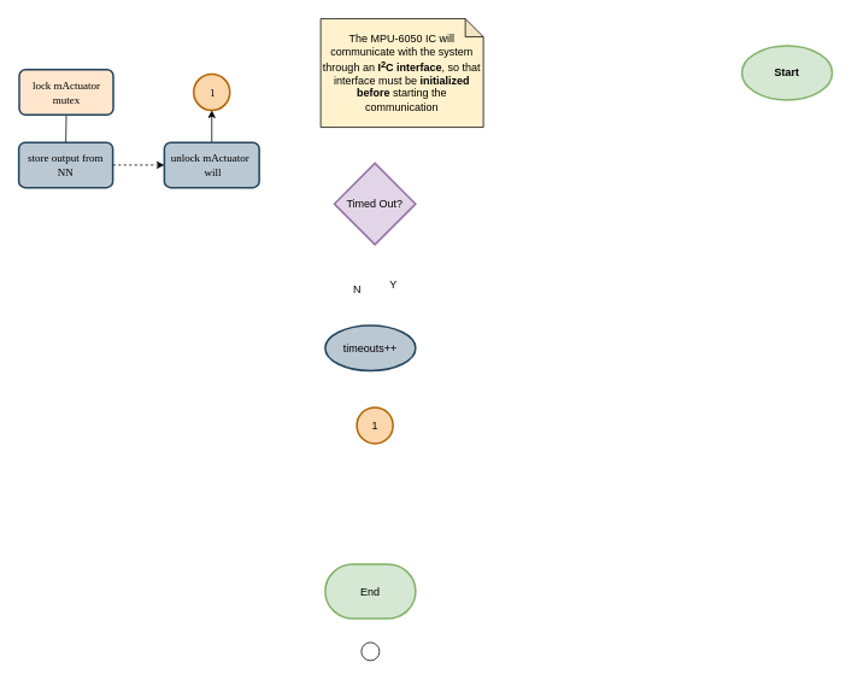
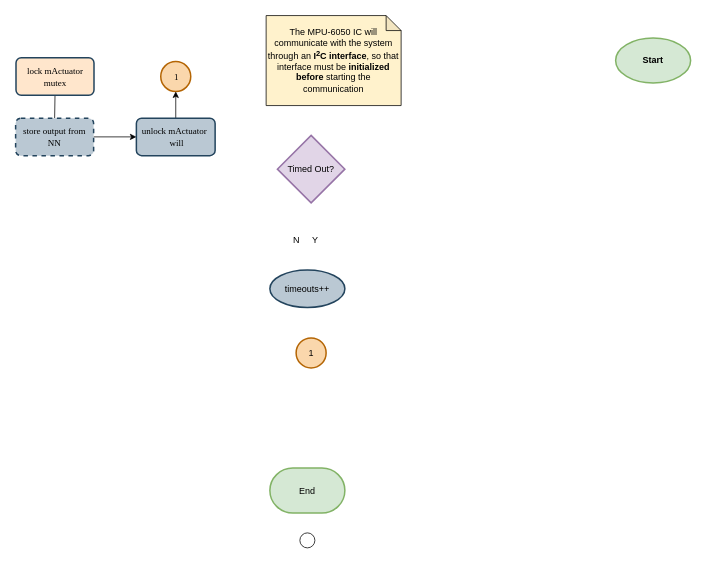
  <mxCell id="0" />
  <mxCell id="1" parent="0" />
  <mxCell id="2" value="Timed Out?" style="strokeWidth=2;html=1;shape=mxgraph.flowchart.decision;whiteSpace=wrap;fillColor=#e1d5e7;strokeColor=#9673a6;" vertex="1" parent="1"><mxGeometry x="369" y="180" width="90" height="90" as="geometry" /></mxCell>
- <mxCell id="3" value="Y" style="text;html=1;align=center;verticalAlign=middle;resizable=0;points=[];;autosize=1;" vertex="1" parent="1"><mxGeometry x="424" y="305" width="20" height="20" as="geometry" /></mxCell>
+ <mxCell id="3" value="Y" style="text;html=1;align=center;verticalAlign=middle;resizable=0;points=[];;autosize=1;" vertex="1" parent="1"><mxGeometry x="409" y="310" width="20" height="20" as="geometry" /></mxCell>
  <mxCell id="4" value="N" style="text;html=1;align=center;verticalAlign=middle;resizable=0;points=[];;autosize=1;" vertex="1" parent="1"><mxGeometry x="384" y="310" width="20" height="20" as="geometry" /></mxCell>
  <mxCell id="5" value="timeouts++" style="ellipse;whiteSpace=wrap;html=1;absoluteArcSize=1;arcSize=14;strokeWidth=2;fillColor=#bac8d3;strokeColor=#23445d;" vertex="1" parent="1"><mxGeometry x="359" y="359.5" width="100" height="50" as="geometry" /></mxCell>
  <mxCell id="6" value="1" style="verticalLabelPosition=middle;verticalAlign=middle;html=1;shape=mxgraph.flowchart.on-page_reference;strokeWidth=2;align=center;labelPosition=center;fillColor=#fad7ac;strokeColor=#b46504;" vertex="1" parent="1"><mxGeometry x="394" y="450" width="40" height="40" as="geometry" /></mxCell>
  <mxCell id="7" value="Start" style="strokeWidth=2;html=1;shape=mxgraph.flowchart.start_1;whiteSpace=wrap;fillColor=#d5e8d4;strokeColor=#82b366;fontStyle=1" vertex="1" parent="1"><mxGeometry x="820" y="50.25" width="100" height="60" as="geometry" /></mxCell>
  <mxCell id="8" value="End" style="strokeWidth=2;html=1;shape=mxgraph.flowchart.terminator;whiteSpace=wrap;fillColor=#d5e8d4;strokeColor=#82b366;" vertex="1" parent="1"><mxGeometry x="359" y="623.5" width="100" height="60" as="geometry" /></mxCell>
  <mxCell id="9" value="The MPU-6050 IC will communicate with the system through an &lt;b&gt;I&lt;sup&gt;2&lt;/sup&gt;C interface&lt;/b&gt;, so that interface must be &lt;b&gt;initialized before&lt;/b&gt; starting the communication" style="shape=note;html=1;backgroundOutline=1;darkOpacity=0.05;size=20;fillColor=#fff2cc;strokeColor=#000000;whiteSpace=wrap;" vertex="1" parent="1"><mxGeometry x="354" y="20.25" width="180" height="120" as="geometry" /></mxCell>
  <mxCell id="10" value="" style="ellipse;whiteSpace=wrap;html=1;aspect=fixed;" vertex="1" parent="1"><mxGeometry x="399" y="710" width="20" height="20" as="geometry" /></mxCell>
  <mxCell id="11" value="1" style="verticalLabelPosition=middle;verticalAlign=middle;html=1;shape=mxgraph.flowchart.on-page_reference;strokeWidth=2;align=center;labelPosition=center;fillColor=#fad7ac;strokeColor=#b46504;fontFamily=Consolas;" vertex="1" parent="1"><mxGeometry x="213.5" y="81.5" width="40" height="40" as="geometry" /></mxCell>
  <mxCell id="12" style="edgeStyle=none;rounded=0;orthogonalLoop=1;jettySize=auto;html=1;exitX=0.5;exitY=1;exitDx=0;exitDy=0;entryX=0.5;entryY=0;entryDx=0;entryDy=0;startArrow=none;startFill=0;endArrow=none;endFill=1;fontFamily=Consolas;" edge="1" parent="1" source="13" target="17"><mxGeometry relative="1" as="geometry" /></mxCell>
  <mxCell id="13" value="lock mActuator mutex" style="rounded=1;whiteSpace=wrap;html=1;absoluteArcSize=1;arcSize=14;strokeWidth=2;fillColor=#ffe6cc;strokeColor=#23445d;fontFamily=Consolas;" vertex="1" parent="1"><mxGeometry x="20.5" y="76.5" width="104" height="50" as="geometry" /></mxCell>
  <mxCell id="14" style="edgeStyle=none;rounded=0;orthogonalLoop=1;jettySize=auto;html=1;exitX=0.5;exitY=0;exitDx=0;exitDy=0;startArrow=none;startFill=0;endArrow=classic;endFill=1;fontFamily=Consolas;" edge="1" parent="1" source="15" target="11"><mxGeometry relative="1" as="geometry" /></mxCell>
  <mxCell id="15" value="unlock mActuator&amp;nbsp;&lt;br&gt;&amp;nbsp;will" style="rounded=1;whiteSpace=wrap;html=1;absoluteArcSize=1;arcSize=14;strokeWidth=2;fillColor=#bac8d3;strokeColor=#23445d;fontFamily=Consolas;" vertex="1" parent="1"><mxGeometry x="181" y="157" width="105" height="50" as="geometry" /></mxCell>
- <mxCell id="16" style="edgeStyle=none;rounded=0;orthogonalLoop=1;jettySize=auto;html=1;exitX=1;exitY=0.5;exitDx=0;exitDy=0;entryX=0;entryY=0.5;entryDx=0;entryDy=0;startArrow=none;startFill=0;endArrow=classic;endFill=1;fontFamily=Consolas;dashed=1;" edge="1" parent="1" source="17" target="15"><mxGeometry relative="1" as="geometry"><mxPoint x="166" y="182" as="targetPoint" /></mxGeometry></mxCell>
- <mxCell id="17" value="store output from NN" style="rounded=1;whiteSpace=wrap;html=1;absoluteArcSize=1;arcSize=14;strokeWidth=2;fillColor=#bac8d3;strokeColor=#23445d;fontFamily=Consolas;" vertex="1" parent="1"><mxGeometry x="20" y="157" width="104" height="50" as="geometry" /></mxCell>
+ <mxCell id="16" style="edgeStyle=none;rounded=0;orthogonalLoop=1;jettySize=auto;html=1;exitX=1;exitY=0.5;exitDx=0;exitDy=0;entryX=0;entryY=0.5;entryDx=0;entryDy=0;startArrow=none;startFill=0;endArrow=classic;endFill=1;fontFamily=Consolas;" edge="1" parent="1" source="17" target="15"><mxGeometry relative="1" as="geometry"><mxPoint x="166" y="182" as="targetPoint" /></mxGeometry></mxCell>
+ <mxCell id="17" value="store output from NN" style="rounded=1;whiteSpace=wrap;html=1;absoluteArcSize=1;arcSize=14;strokeWidth=2;fillColor=#bac8d3;strokeColor=#23445d;fontFamily=Consolas;dashed=1;" vertex="1" parent="1"><mxGeometry x="20" y="157" width="104" height="50" as="geometry" /></mxCell>
